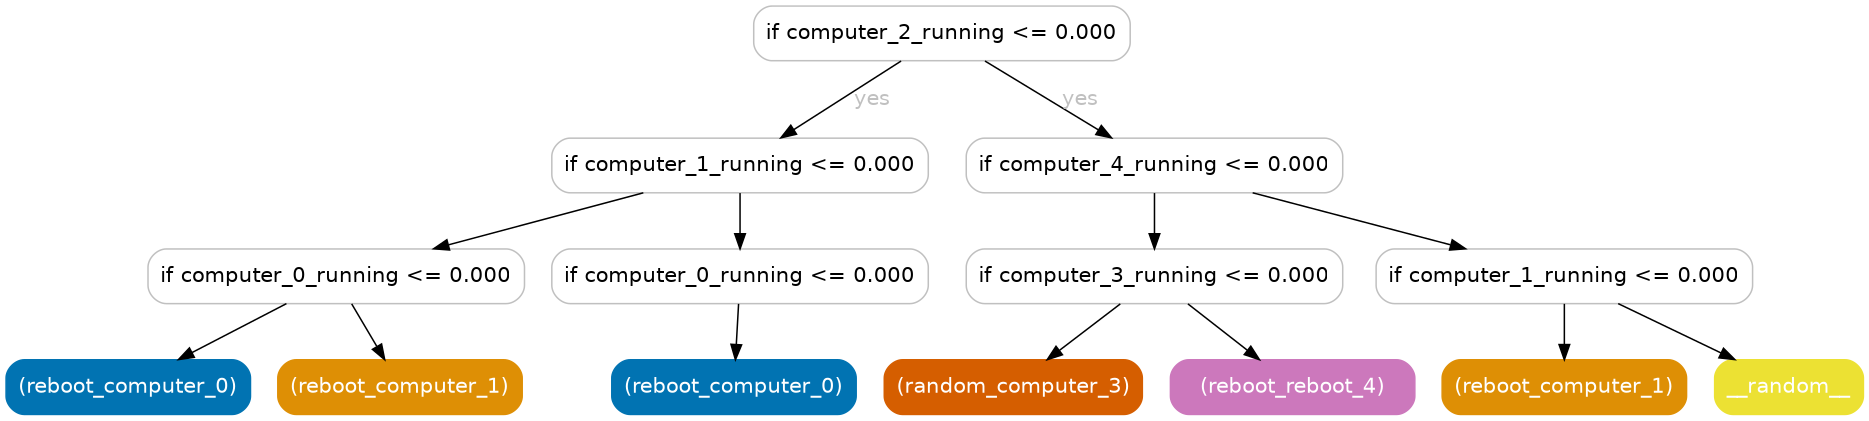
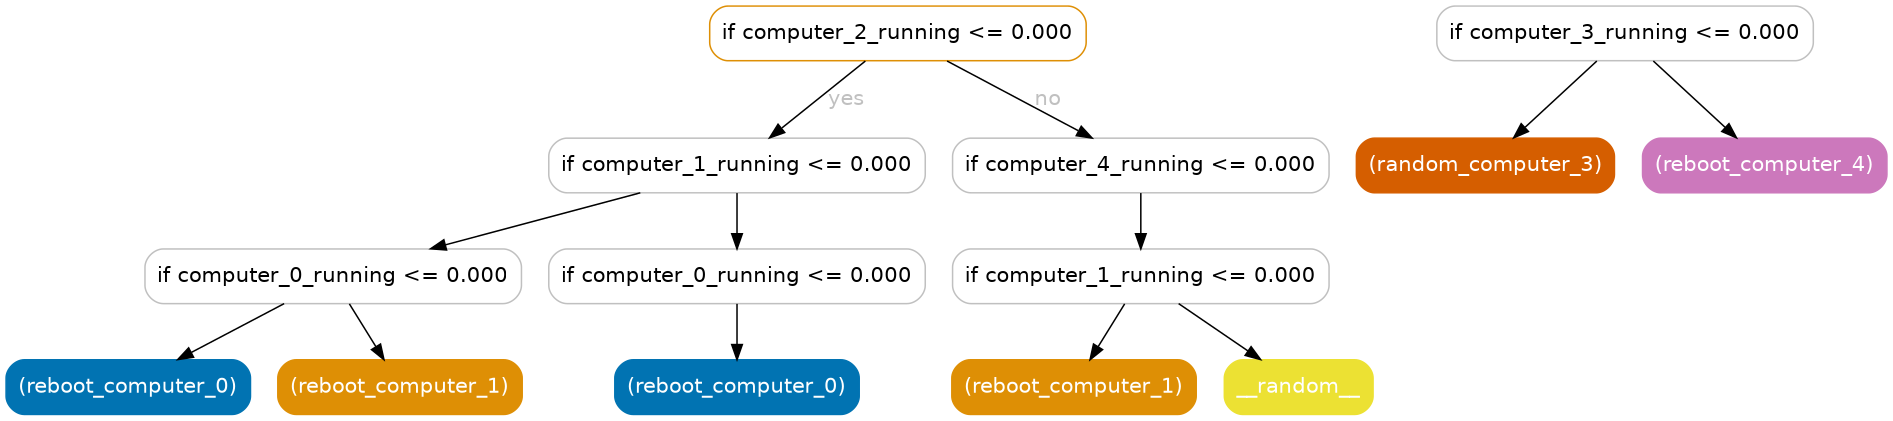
  digraph {
    node [color=gray fillcolor=white fontname=helvetica shape=box style="filled, rounded"]
    edge [fontcolor=gray fontname=helvetica]
-   n1 [height=0.5 label="if computer_2_running <= 0.000" width=3.4444]
+   n1 [color="#de8f05" height=0.5 label="if computer_2_running <= 0.000" width=3.4444]
    n2 [height=0.5 label="if computer_1_running <= 0.000" width=3.4444]
    n3 [height=0.5 label="if computer_4_running <= 0.000" width=3.4444]
    n4 [height=0.5 label="if computer_0_running <= 0.000" width=3.4444]
    n5 [height=0.5 label="if computer_0_running <= 0.000" width=3.4444]
    n6 [height=0.5 label="if computer_3_running <= 0.000" width=3.4444]
    n7 [height=0.5 label="if computer_1_running <= 0.000" width=3.4444]
    n8 [color="#0173b2" fillcolor="#0173b2" fontcolor=white height=0.5 label="(reboot_computer_0)" width=2.2361]
    n9 [color="#de8f05" fillcolor="#de8f05" fontcolor=white height=0.5 label="(reboot_computer_1)" width=2.2361]
    n10 [color="#0173b2" fillcolor="#0173b2" fontcolor=white height=0.5 label="(reboot_computer_0)" width=2.2361]
    n11 [color="#d55e00" fillcolor="#d55e00" fontcolor=white height=0.5 label="(random_computer_3)" width=2.2361]
-   n12 [color="#cc78bc" fillcolor="#cc78bc" fontcolor=white height=0.5 label="(reboot_reboot_4)" width=2.2361]
+   n12 [color="#cc78bc" fillcolor="#cc78bc" fontcolor=white height=0.5 label="(reboot_computer_4)" width=2.2361]
    n13 [color="#de8f05" fillcolor="#de8f05" fontcolor=white height=0.5 label="(reboot_computer_1)" width=2.2361]
    n14 [color="#ece133" fillcolor="#ece133" fontcolor=white height=0.5 label=__random__ width=1.3611]
    n1 -> n2 [label=yes]
-   n1 -> n3 [label=yes]
+   n1 -> n3 [label=no]
    n2 -> n4
    n2 -> n5
-   n3 -> n6
    n3 -> n7
    n4 -> n8
    n4 -> n9
    n5 -> n10
    n6 -> n11
    n6 -> n12
    n7 -> n13
    n7 -> n14
  }
